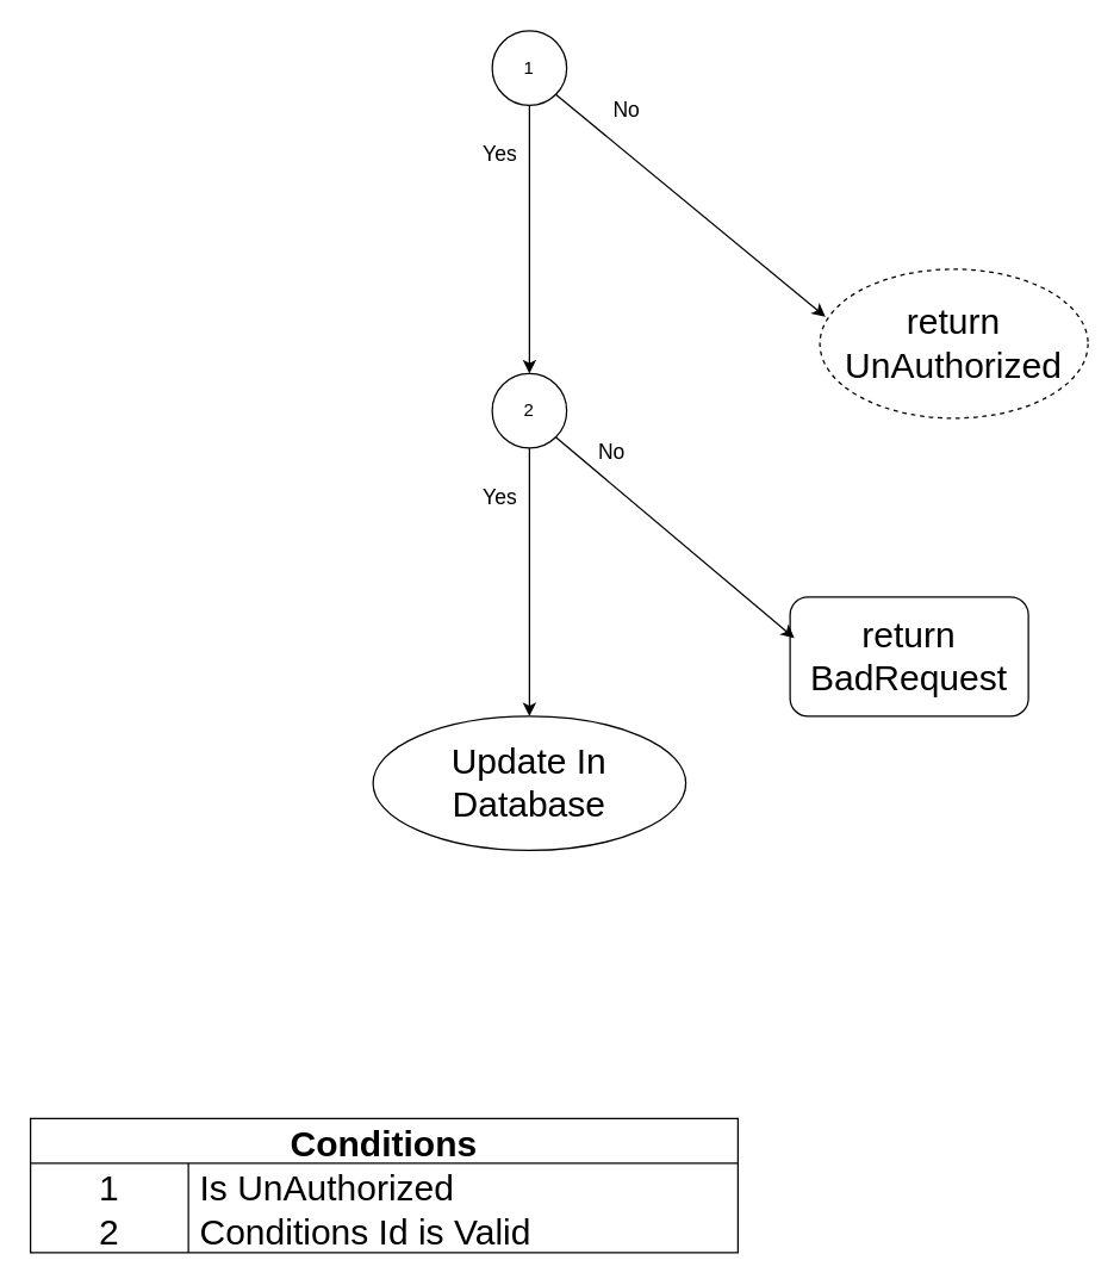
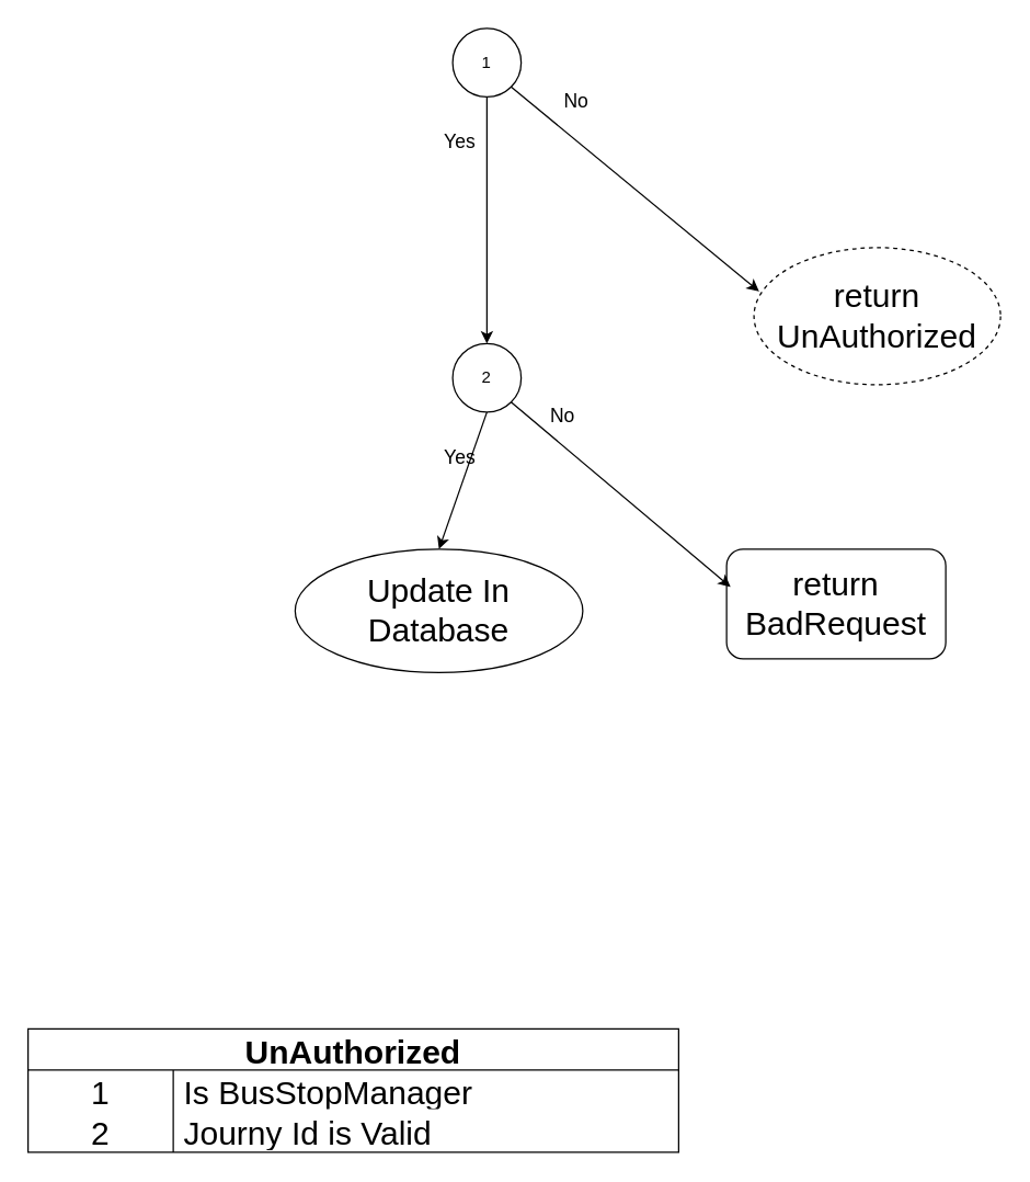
  <mxCell id="0" />
  <mxCell id="1" parent="0" />
- <mxCell id="2" value="Conditions" style="shape=table;startSize=30;container=1;collapsible=0;childLayout=tableLayout;fixedRows=1;rowLines=0;fontStyle=1;fontSize=24;" parent="1" vertex="1"><mxGeometry x="20" y="750" width="475" height="90" as="geometry" /></mxCell>
+ <mxCell id="2" value="UnAuthorized" style="shape=table;startSize=30;container=1;collapsible=0;childLayout=tableLayout;fixedRows=1;rowLines=0;fontStyle=1;fontSize=24;" parent="1" vertex="1"><mxGeometry x="20" y="750" width="475" height="90" as="geometry" /></mxCell>
  <mxCell id="3" value="" style="shape=tableRow;horizontal=0;startSize=0;swimlaneHead=0;swimlaneBody=0;top=0;left=0;bottom=0;right=0;collapsible=0;dropTarget=0;fillColor=none;points=[[0,0.5],[1,0.5]];portConstraint=eastwest;fontSize=24;" parent="2" vertex="1"><mxGeometry y="30" width="475" height="30" as="geometry" /></mxCell>
  <mxCell id="4" value="1" style="shape=partialRectangle;html=1;whiteSpace=wrap;connectable=0;fillColor=none;top=0;left=0;bottom=0;right=0;overflow=hidden;pointerEvents=1;fontSize=24;" parent="3" vertex="1"><mxGeometry width="106" height="30" as="geometry"><mxRectangle width="106" height="30" as="alternateBounds" /></mxGeometry></mxCell>
- <mxCell id="5" value="Is UnAuthorized" style="shape=partialRectangle;html=1;whiteSpace=wrap;connectable=0;fillColor=none;top=0;left=0;bottom=0;right=0;align=left;spacingLeft=6;overflow=hidden;fontSize=24;" parent="3" vertex="1"><mxGeometry x="106" width="369" height="30" as="geometry"><mxRectangle width="369" height="30" as="alternateBounds" /></mxGeometry></mxCell>
+ <mxCell id="5" value="Is BusStopManager" style="shape=partialRectangle;html=1;whiteSpace=wrap;connectable=0;fillColor=none;top=0;left=0;bottom=0;right=0;align=left;spacingLeft=6;overflow=hidden;fontSize=24;" parent="3" vertex="1"><mxGeometry x="106" width="369" height="30" as="geometry"><mxRectangle width="369" height="30" as="alternateBounds" /></mxGeometry></mxCell>
  <mxCell id="6" value="" style="shape=tableRow;horizontal=0;startSize=0;swimlaneHead=0;swimlaneBody=0;top=0;left=0;bottom=0;right=0;collapsible=0;dropTarget=0;fillColor=none;points=[[0,0.5],[1,0.5]];portConstraint=eastwest;fontSize=24;" parent="2" vertex="1"><mxGeometry y="60" width="475" height="30" as="geometry" /></mxCell>
  <mxCell id="7" value="2" style="shape=partialRectangle;html=1;whiteSpace=wrap;connectable=0;fillColor=none;top=0;left=0;bottom=0;right=0;overflow=hidden;fontSize=24;" parent="6" vertex="1"><mxGeometry width="106" height="30" as="geometry"><mxRectangle width="106" height="30" as="alternateBounds" /></mxGeometry></mxCell>
- <mxCell id="8" value="Conditions Id is Valid" style="shape=partialRectangle;html=1;whiteSpace=wrap;connectable=0;fillColor=none;top=0;left=0;bottom=0;right=0;align=left;spacingLeft=6;overflow=hidden;fontSize=24;" parent="6" vertex="1"><mxGeometry x="106" width="369" height="30" as="geometry"><mxRectangle width="369" height="30" as="alternateBounds" /></mxGeometry></mxCell>
+ <mxCell id="8" value="Journy Id is Valid" style="shape=partialRectangle;html=1;whiteSpace=wrap;connectable=0;fillColor=none;top=0;left=0;bottom=0;right=0;align=left;spacingLeft=6;overflow=hidden;fontSize=24;" parent="6" vertex="1"><mxGeometry x="106" width="369" height="30" as="geometry"><mxRectangle width="369" height="30" as="alternateBounds" /></mxGeometry></mxCell>
  <mxCell id="9" style="edgeStyle=none;html=1;exitX=1;exitY=1;exitDx=0;exitDy=0;entryX=0.021;entryY=0.32;entryDx=0;entryDy=0;entryPerimeter=0;fontSize=24;" edge="1" parent="1" source="11" target="12"><mxGeometry relative="1" as="geometry" /></mxCell>
  <mxCell id="10" style="edgeStyle=none;html=1;exitX=0.5;exitY=1;exitDx=0;exitDy=0;entryX=0.5;entryY=0;entryDx=0;entryDy=0;fontSize=14;" edge="1" parent="1" source="11" target="15"><mxGeometry relative="1" as="geometry" /></mxCell>
  <mxCell id="11" value="1" style="ellipse;whiteSpace=wrap;html=1;aspect=fixed;" vertex="1" parent="1"><mxGeometry x="330" y="20" width="50" height="50" as="geometry" /></mxCell>
  <mxCell id="12" value="return UnAuthorized" style="ellipse;whiteSpace=wrap;html=1;fontSize=24;dashed=1;" vertex="1" parent="1"><mxGeometry x="550" y="180" width="180" height="100" as="geometry" /></mxCell>
  <mxCell id="13" value="&lt;font style=&quot;font-size: 14px;&quot;&gt;No&lt;/font&gt;" style="text;html=1;align=center;verticalAlign=middle;resizable=0;points=[];autosize=1;strokeColor=none;fillColor=none;fontSize=24;" vertex="1" parent="1"><mxGeometry x="400" y="50" width="40" height="40" as="geometry" /></mxCell>
  <mxCell id="14" style="edgeStyle=none;html=1;exitX=0.5;exitY=1;exitDx=0;exitDy=0;entryX=0.5;entryY=0;entryDx=0;entryDy=0;fontSize=14;" edge="1" parent="1" source="15" target="19"><mxGeometry relative="1" as="geometry" /></mxCell>
  <mxCell id="15" value="2" style="ellipse;whiteSpace=wrap;html=1;aspect=fixed;" vertex="1" parent="1"><mxGeometry x="330" y="250" width="50" height="50" as="geometry" /></mxCell>
  <mxCell id="16" value="&lt;font style=&quot;font-size: 14px;&quot;&gt;Yes&lt;/font&gt;" style="text;html=1;align=center;verticalAlign=middle;resizable=0;points=[];autosize=1;strokeColor=none;fillColor=none;fontSize=24;" vertex="1" parent="1"><mxGeometry x="310" y="80" width="50" height="40" as="geometry" /></mxCell>
  <mxCell id="17" value="return &lt;br&gt;BadRequest" style="whiteSpace=wrap;html=1;fontSize=24;rounded=1;" vertex="1" parent="1"><mxGeometry x="530" y="400" width="160" height="80" as="geometry" /></mxCell>
  <mxCell id="18" style="edgeStyle=none;html=1;exitX=1;exitY=1;exitDx=0;exitDy=0;entryX=0.018;entryY=0.345;entryDx=0;entryDy=0;entryPerimeter=0;fontSize=24;" edge="1" parent="1" source="15" target="17"><mxGeometry relative="1" as="geometry"><mxPoint x="382.678" y="72.678" as="sourcePoint" /><mxPoint x="564.41" y="201.6" as="targetPoint" /></mxGeometry></mxCell>
- <mxCell id="19" value="Update In Database" style="ellipse;whiteSpace=wrap;html=1;fontSize=24;" vertex="1" parent="1"><mxGeometry x="250" y="480" width="210" height="90" as="geometry" /></mxCell>
+ <mxCell id="19" value="Update In Database" style="ellipse;whiteSpace=wrap;html=1;fontSize=24;" vertex="1" parent="1"><mxGeometry x="215" y="400" width="210" height="90" as="geometry" /></mxCell>
  <mxCell id="20" value="&lt;font style=&quot;font-size: 14px;&quot;&gt;Yes&lt;/font&gt;" style="text;html=1;align=center;verticalAlign=middle;resizable=0;points=[];autosize=1;strokeColor=none;fillColor=none;fontSize=24;" vertex="1" parent="1"><mxGeometry x="310" y="310" width="50" height="40" as="geometry" /></mxCell>
  <mxCell id="21" value="&lt;font style=&quot;font-size: 14px;&quot;&gt;No&lt;/font&gt;" style="text;html=1;align=center;verticalAlign=middle;resizable=0;points=[];autosize=1;strokeColor=none;fillColor=none;fontSize=24;" vertex="1" parent="1"><mxGeometry x="390" y="280" width="40" height="40" as="geometry" /></mxCell>
